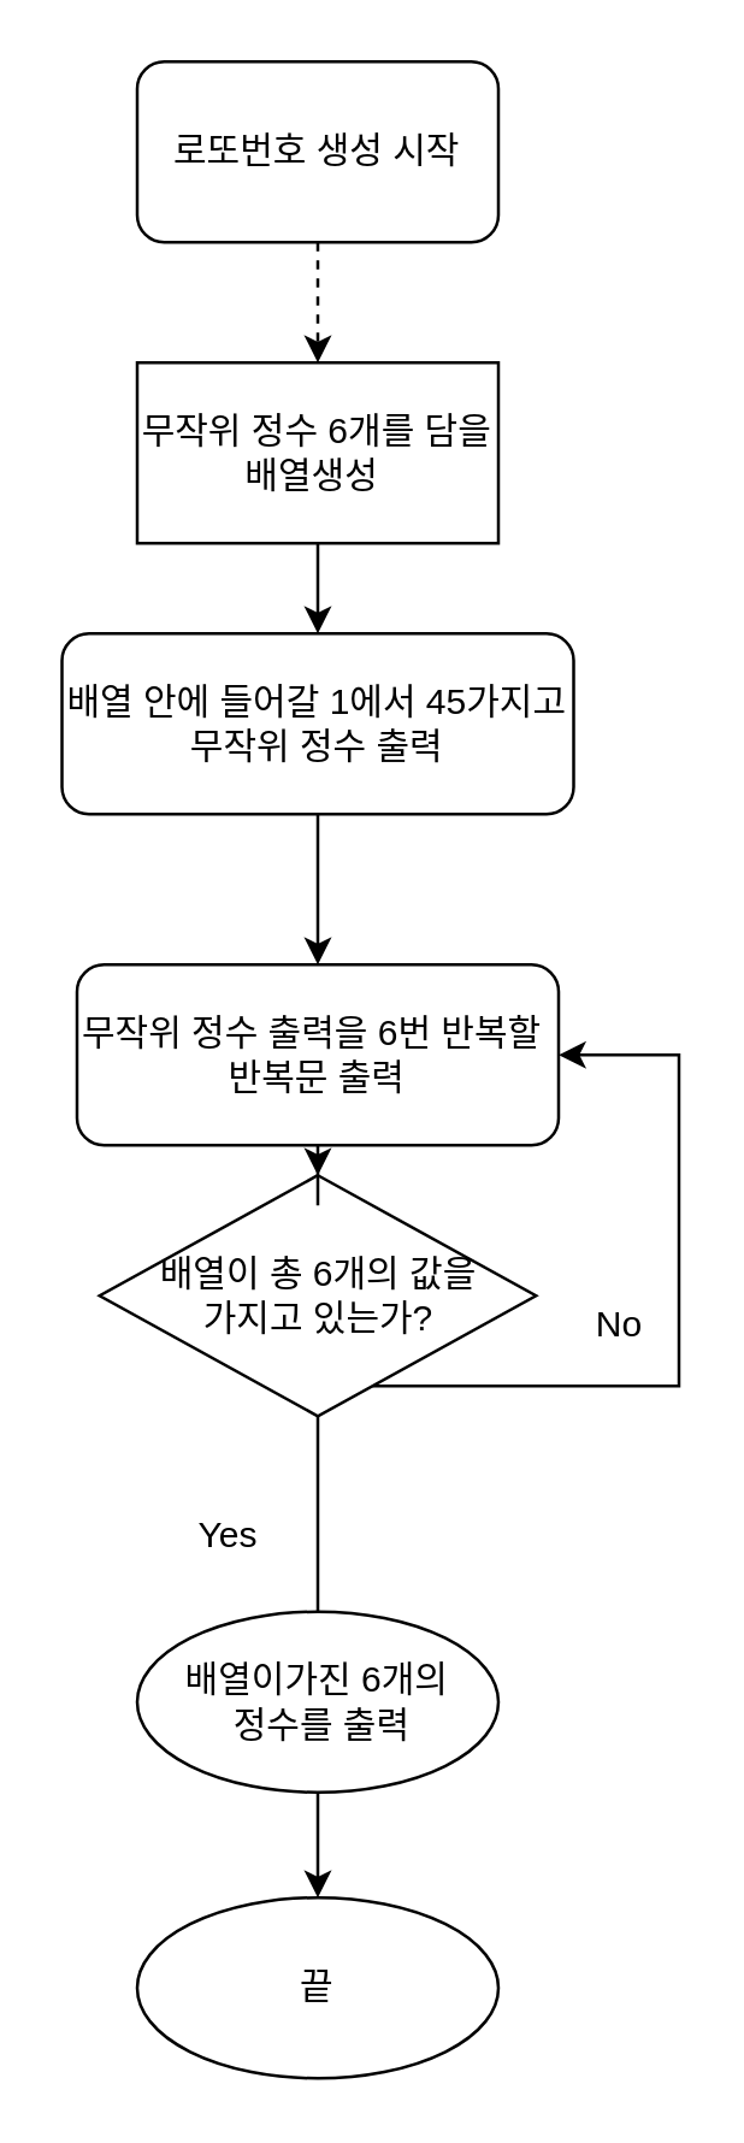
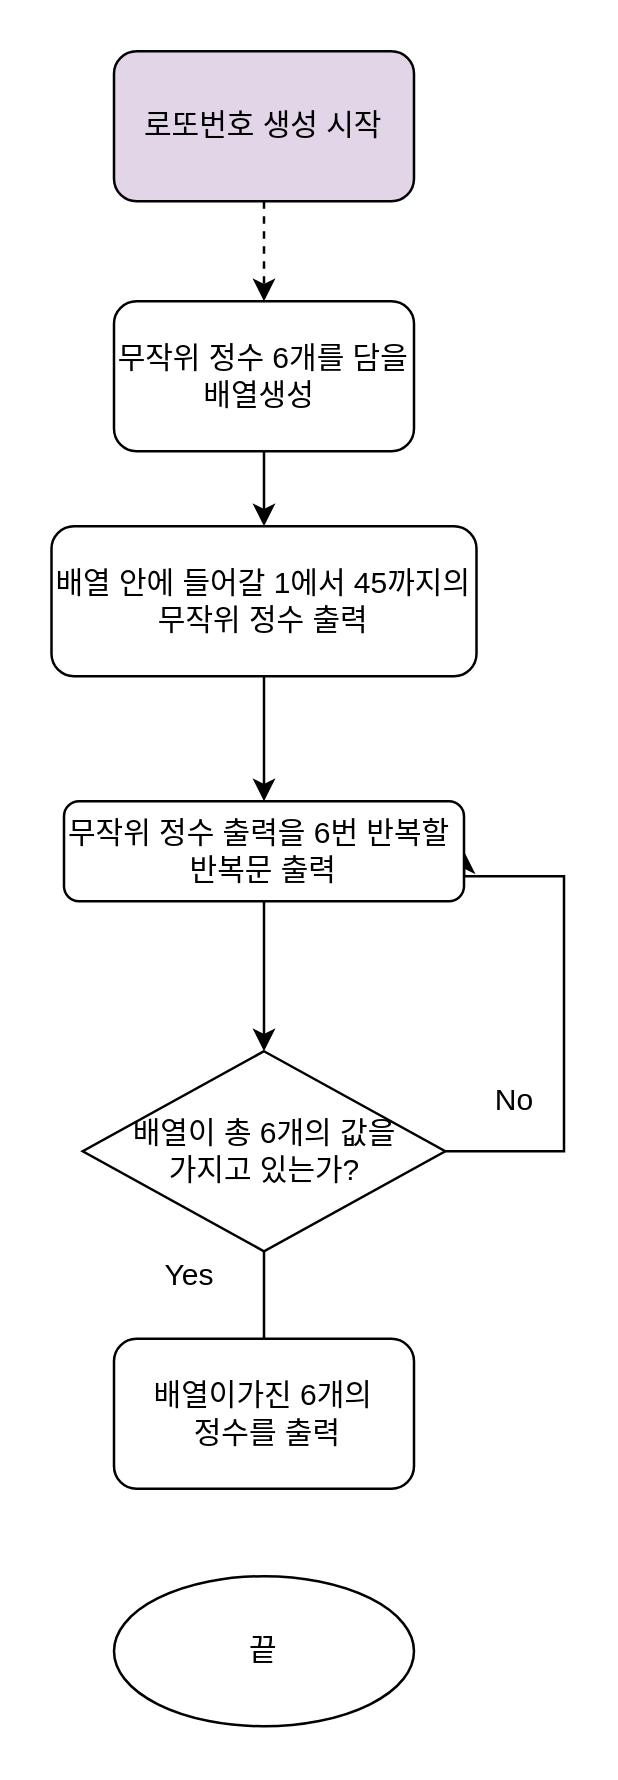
  <mxCell id="0" />
  <mxCell id="1" parent="0" />
  <mxCell id="2" value="" style="edgeStyle=orthogonalEdgeStyle;rounded=0;orthogonalLoop=1;jettySize=auto;html=1;dashed=1;" parent="1" source="3" target="5" edge="1"><mxGeometry relative="1" as="geometry" /></mxCell>
- <mxCell id="3" value="로또번호 생성 시작" style="rounded=1;whiteSpace=wrap;html=1;" parent="1" vertex="1"><mxGeometry x="45" y="20" width="120" height="60" as="geometry" /></mxCell>
+ <mxCell id="3" value="로또번호 생성 시작" style="rounded=1;whiteSpace=wrap;html=1;fillColor=#e1d5e7;" parent="1" vertex="1"><mxGeometry x="45" y="20" width="120" height="60" as="geometry" /></mxCell>
  <mxCell id="4" value="" style="edgeStyle=orthogonalEdgeStyle;rounded=0;orthogonalLoop=1;jettySize=auto;html=1;" parent="1" source="5" target="7" edge="1"><mxGeometry relative="1" as="geometry" /></mxCell>
- <mxCell id="5" value="무작위 정수 6개를 담을&lt;br&gt;배열생성&amp;nbsp;" style="whiteSpace=wrap;html=1;rounded=0;" parent="1" vertex="1"><mxGeometry x="45" y="120" width="120" height="60" as="geometry" /></mxCell>
+ <mxCell id="5" value="무작위 정수 6개를 담을&lt;br&gt;배열생성&amp;nbsp;" style="rounded=1;whiteSpace=wrap;html=1;" parent="1" vertex="1"><mxGeometry x="45" y="120" width="120" height="60" as="geometry" /></mxCell>
  <mxCell id="6" value="" style="edgeStyle=orthogonalEdgeStyle;rounded=0;orthogonalLoop=1;jettySize=auto;html=1;" edge="1" parent="1" source="7" target="17"><mxGeometry relative="1" as="geometry" /></mxCell>
- <mxCell id="7" value="배열 안에 들어갈 1에서 45가지고 무작위 정수 출력" style="rounded=1;whiteSpace=wrap;html=1;" parent="1" vertex="1"><mxGeometry x="20" y="210" width="170" height="60" as="geometry" /></mxCell>
+ <mxCell id="7" value="배열 안에 들어갈 1에서 45까지의 무작위 정수 출력" style="rounded=1;whiteSpace=wrap;html=1;" parent="1" vertex="1"><mxGeometry x="20" y="210" width="170" height="60" as="geometry" /></mxCell>
  <mxCell id="8" value="" style="edgeStyle=orthogonalEdgeStyle;rounded=0;orthogonalLoop=1;jettySize=auto;html=1;endArrow=none;" parent="1" source="10" target="12" edge="1"><mxGeometry relative="1" as="geometry" /></mxCell>
  <mxCell id="9" style="edgeStyle=orthogonalEdgeStyle;rounded=0;orthogonalLoop=1;jettySize=auto;html=1;entryX=1;entryY=0.5;entryDx=0;entryDy=0;" edge="1" parent="1" source="10" target="17"><mxGeometry relative="1" as="geometry"><Array as="points"><mxPoint x="225" y="460" /><mxPoint x="225" y="350" /></Array></mxGeometry></mxCell>
- <mxCell id="10" value="배열이 총 6개의 값을&lt;br&gt;가지고 있는가?" style="rhombus;whiteSpace=wrap;html=1;" parent="1" vertex="1"><mxGeometry x="32.5" y="390" width="145" height="80" as="geometry" /></mxCell>
- <mxCell id="11" value="" style="edgeStyle=orthogonalEdgeStyle;rounded=0;orthogonalLoop=1;jettySize=auto;html=1;" parent="1" source="12" target="13" edge="1"><mxGeometry relative="1" as="geometry" /></mxCell>
- <mxCell id="12" value="배열이가진 6개의&lt;br&gt;&amp;nbsp;정수를 출력" style="ellipse;whiteSpace=wrap;html=1;" parent="1" vertex="1"><mxGeometry x="45" y="535" width="120" height="60" as="geometry" /></mxCell>
+ <mxCell id="10" value="배열이 총 6개의 값을&lt;br&gt;가지고 있는가?" style="rhombus;whiteSpace=wrap;html=1;" parent="1" vertex="1"><mxGeometry x="32.5" y="420" width="145" height="80" as="geometry" /></mxCell>
+ <mxCell id="12" value="배열이가진 6개의&lt;br&gt;&amp;nbsp;정수를 출력" style="rounded=1;whiteSpace=wrap;html=1;" parent="1" vertex="1"><mxGeometry x="45" y="535" width="120" height="60" as="geometry" /></mxCell>
  <mxCell id="13" value="끝" style="ellipse;whiteSpace=wrap;html=1;" parent="1" vertex="1"><mxGeometry x="45" y="630" width="120" height="60" as="geometry" /></mxCell>
  <mxCell id="14" value="Yes" style="text;html=1;align=center;verticalAlign=middle;resizable=0;points=[];autosize=1;strokeColor=none;fillColor=none;" parent="1" vertex="1"><mxGeometry x="55" y="500" width="40" height="20" as="geometry" /></mxCell>
  <mxCell id="15" value="No" style="text;html=1;align=center;verticalAlign=middle;resizable=0;points=[];autosize=1;strokeColor=none;fillColor=none;" parent="1" vertex="1"><mxGeometry x="190" y="430" width="30" height="20" as="geometry" /></mxCell>
  <mxCell id="16" value="" style="edgeStyle=orthogonalEdgeStyle;rounded=0;orthogonalLoop=1;jettySize=auto;html=1;" edge="1" parent="1" source="17" target="10"><mxGeometry relative="1" as="geometry" /></mxCell>
- <mxCell id="17" value="무작위 정수 출력을 6번 반복할&amp;nbsp;&lt;br&gt;반복문 출력" style="rounded=1;whiteSpace=wrap;html=1;" vertex="1" parent="1"><mxGeometry x="25" y="320" width="160" height="60" as="geometry" /></mxCell>
+ <mxCell id="17" value="무작위 정수 출력을 6번 반복할&amp;nbsp;&lt;br&gt;반복문 출력" style="rounded=1;whiteSpace=wrap;html=1;" vertex="1" parent="1"><mxGeometry x="25" y="320" width="160" height="40" as="geometry" /></mxCell>
